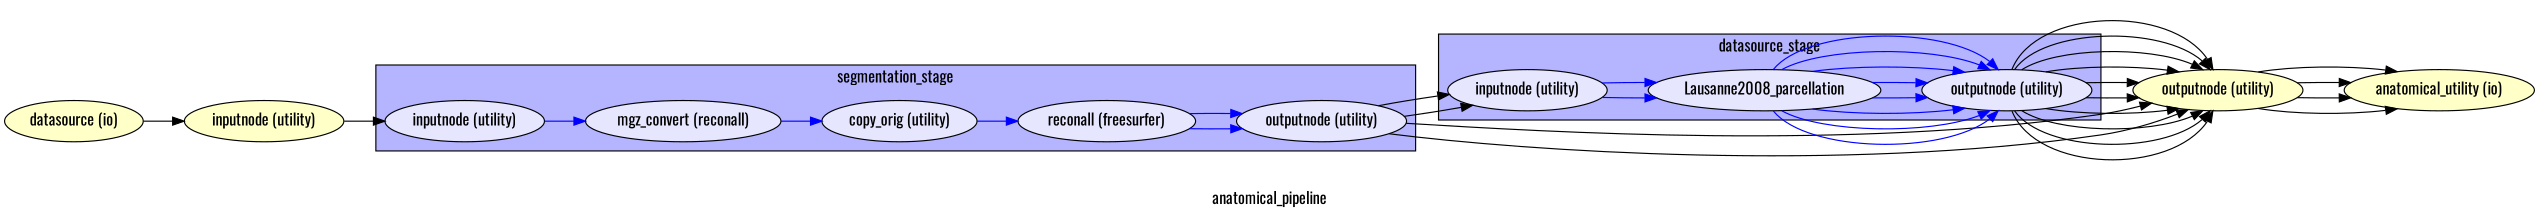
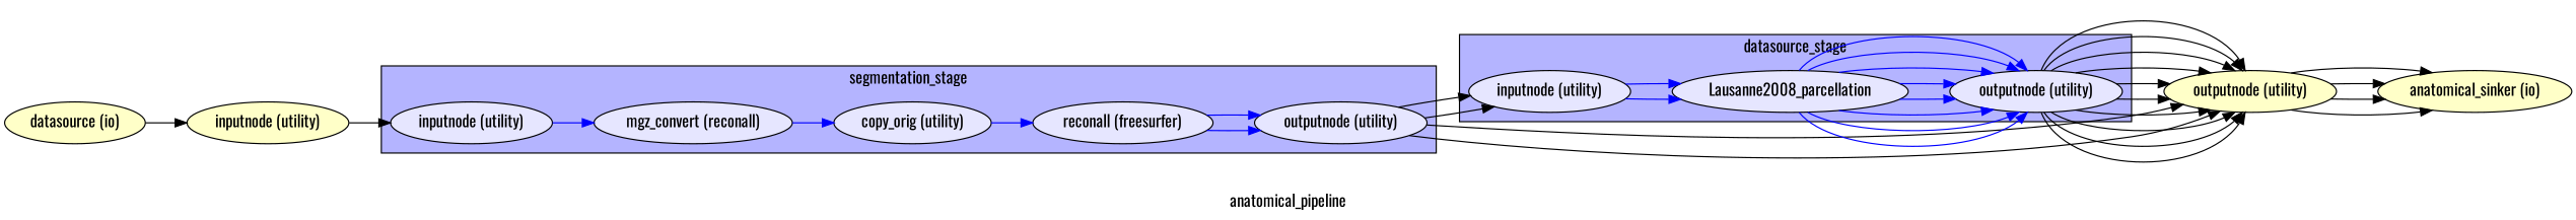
  digraph {
    fontname=Oswald
    label=anatomical_pipeline
    rankdir=LR
    node [fillcolor="#E6E6FF" fontname=Oswald style=filled]
    edge [fontname=Oswald]
    n1 [label="inputnode (utility)"]
    n2 [label="mgz_convert (reconall)"]
    n3 [label="copy_orig (utility)"]
    n4 [label="reconall (freesurfer)"]
    n5 [label="outputnode (utility)"]
    n6 [label="inputnode (utility)"]
    n7 [label=Lausanne2008_parcellation]
    n8 [label="outputnode (utility)"]
    n9 [fillcolor="#FFFFC8" label="outputnode (utility)"]
    n10 [fillcolor="#FFFFC8" label="datasource (io)"]
    n11 [fillcolor="#FFFFC8" label="inputnode (utility)"]
-   n12 [fillcolor="#FFFFC8" label="anatomical_utility (io)"]
+   n12 [fillcolor="#FFFFC8" label="anatomical_sinker (io)"]
    subgraph cluster_1 {
      fillcolor="#B4B4FF"
      label=segmentation_stage
      style=filled
      n1
      n2
      n3
      n4
      n5
    }
    subgraph cluster_2 {
      fillcolor="#B4B4FF"
      label=datasource_stage
      style=filled
      n6
      n7
      n8
    }
    n1 -> n2 [color="#0000FF"]
    n2 -> n3 [color="#0000FF"]
    n3 -> n4 [color="#0000FF"]
    n4 -> n5 [color="#0000FF"]
    n4 -> n5 [color="#0000FF"]
    n5 -> n6
    n5 -> n6
    n5 -> n9
    n5 -> n9
    n6 -> n7 [color="#0000FF"]
    n6 -> n7 [color="#0000FF"]
    n7 -> n8 [color="#0000FF"]
    n7 -> n8 [color="#0000FF"]
    n7 -> n8 [color="#0000FF"]
    n7 -> n8 [color="#0000FF"]
    n7 -> n8 [color="#0000FF"]
    n7 -> n8 [color="#0000FF"]
    n7 -> n8 [color="#0000FF"]
    n7 -> n8 [color="#0000FF"]
    n8 -> n9
    n8 -> n9
    n8 -> n9
    n8 -> n9
    n8 -> n9
    n8 -> n9
    n8 -> n9
    n8 -> n9
    n8 -> n9
    n8 -> n9
    n9 -> n12
    n9 -> n12
    n9 -> n12
    n9 -> n12
    n10 -> n11
    n11 -> n1
  }
